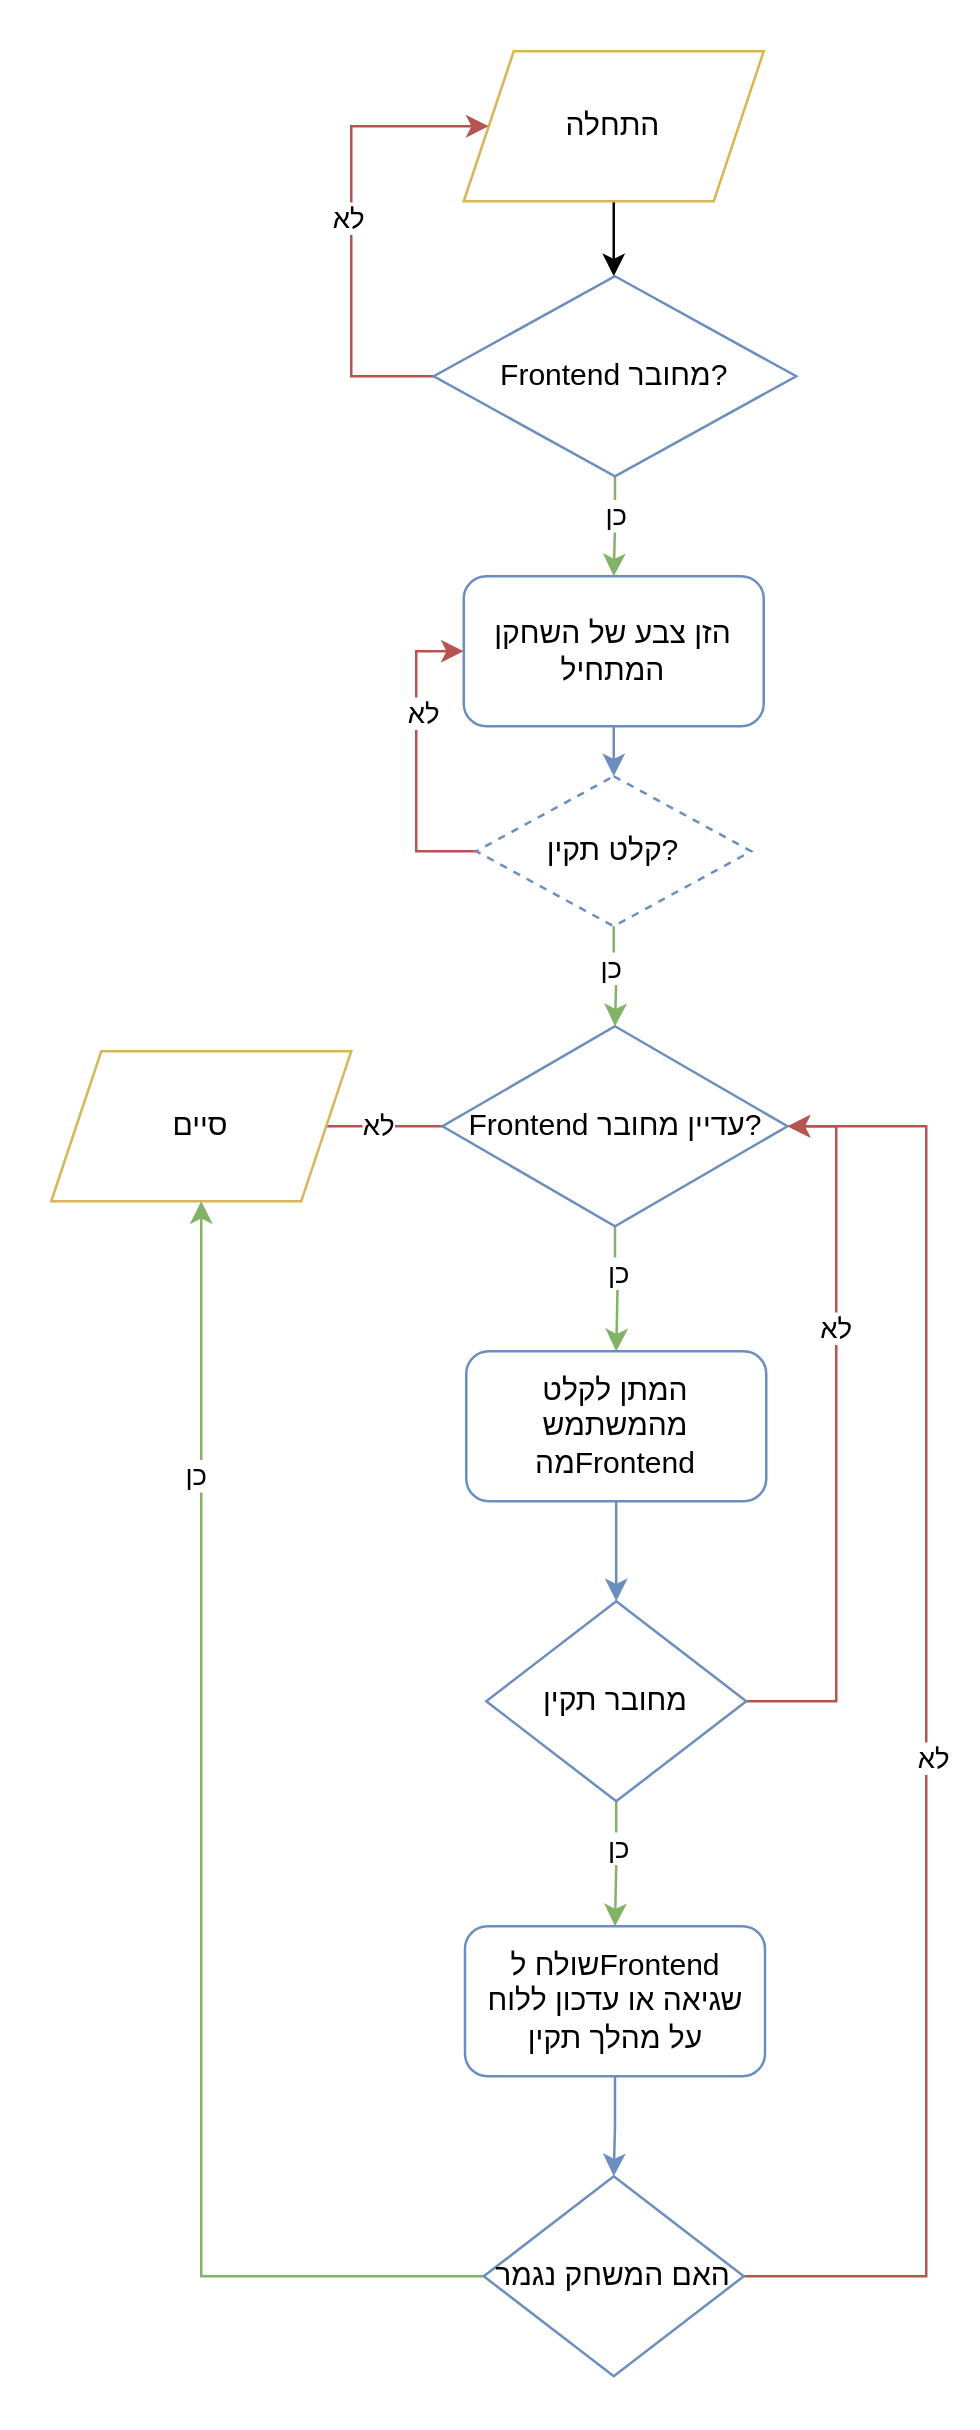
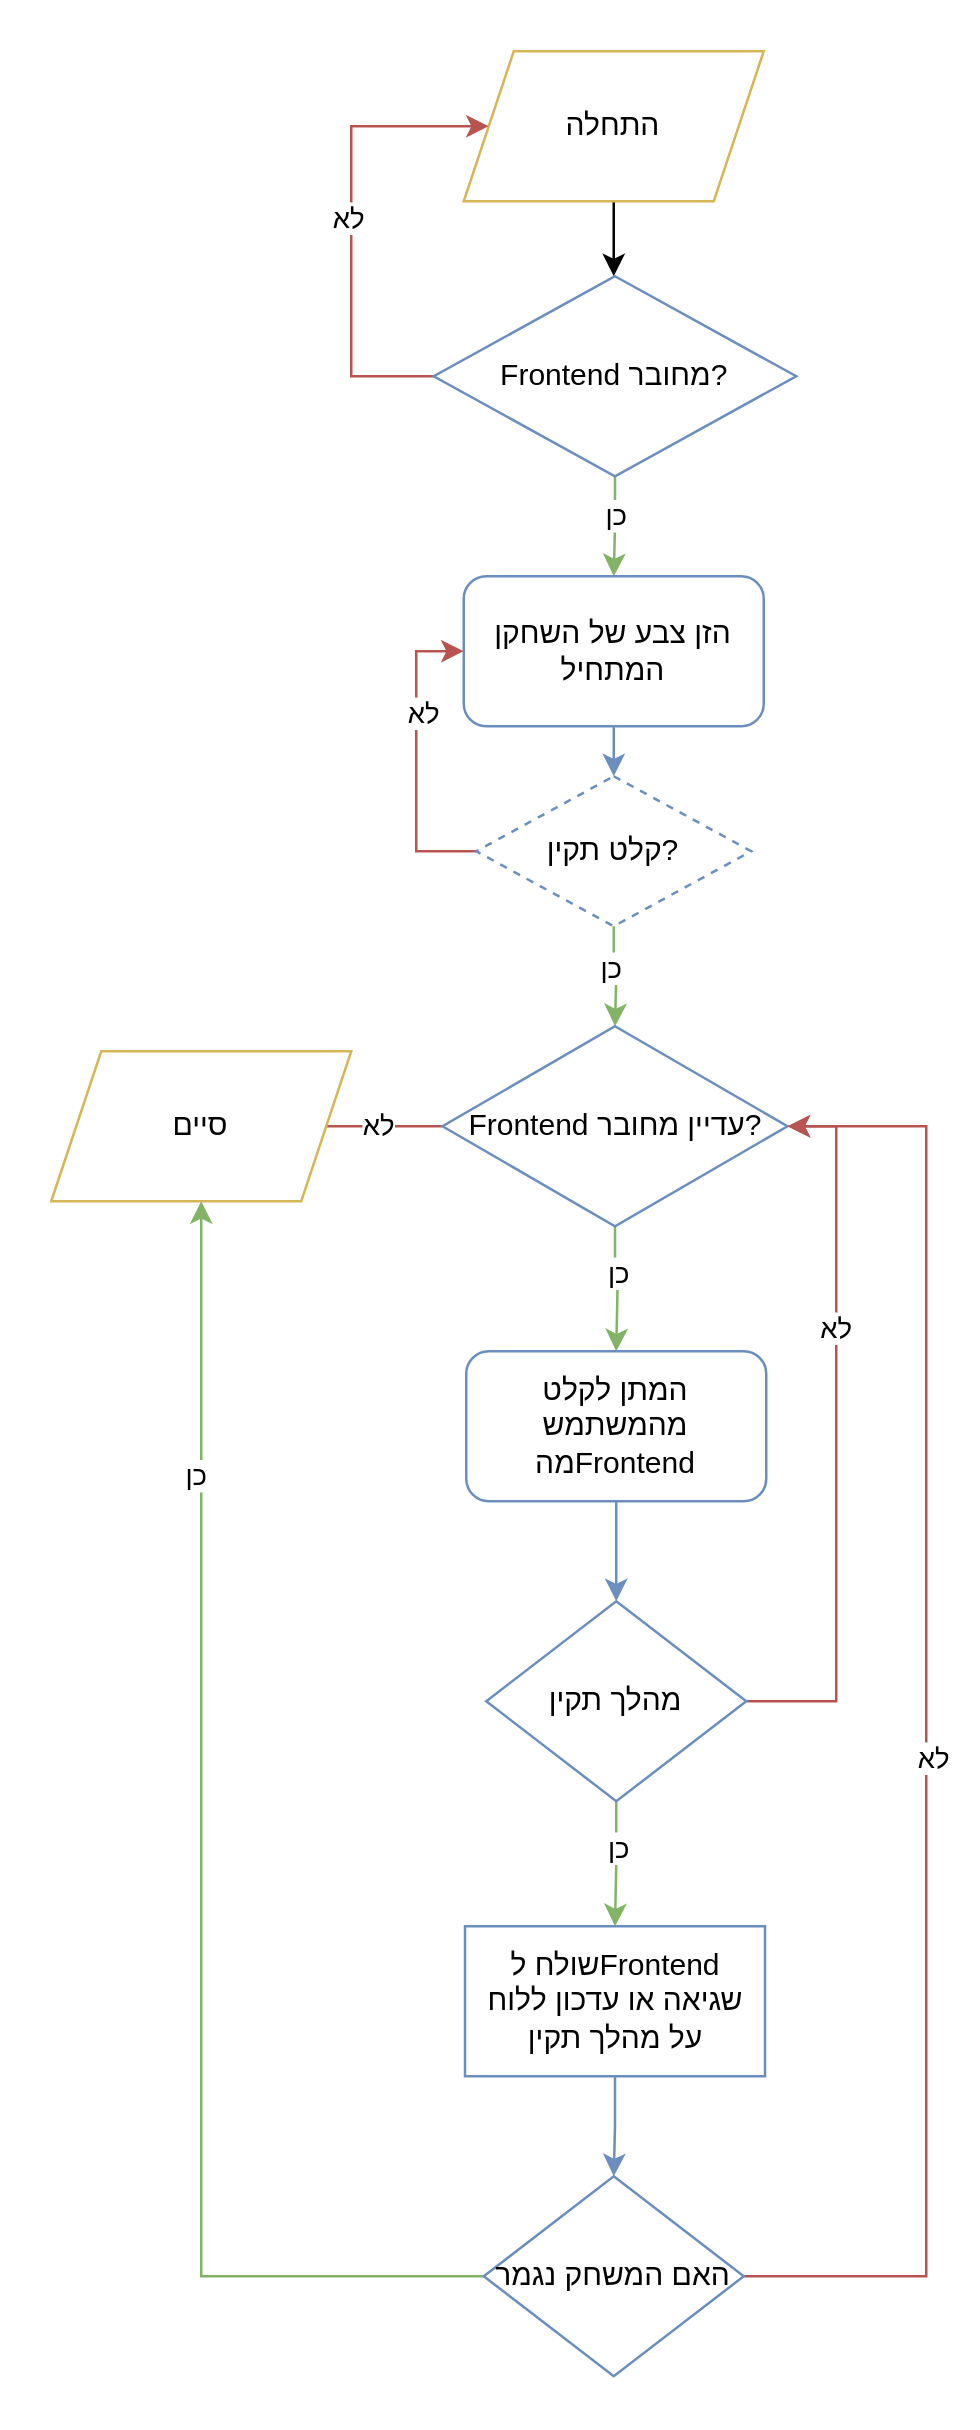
  <mxCell id="0" />
  <mxCell id="1" parent="0" />
  <mxCell id="2" value="" style="edgeStyle=orthogonalEdgeStyle;rounded=0;orthogonalLoop=1;jettySize=auto;html=1;" edge="1" parent="1" source="3"><mxGeometry relative="1" as="geometry"><mxPoint x="245" y="110" as="targetPoint" /></mxGeometry></mxCell>
  <mxCell id="3" value="התחלה" style="shape=parallelogram;perimeter=parallelogramPerimeter;whiteSpace=wrap;html=1;fixedSize=1;fillColor=none;strokeColor=#d6b656;" vertex="1" parent="1"><mxGeometry x="185" y="20" width="120" height="60" as="geometry" /></mxCell>
  <mxCell id="4" style="edgeStyle=orthogonalEdgeStyle;rounded=0;orthogonalLoop=1;jettySize=auto;html=1;entryX=0;entryY=0.5;entryDx=0;entryDy=0;fillColor=#f8cecc;strokeColor=#b85450;" edge="1" parent="1" source="8" target="3"><mxGeometry relative="1" as="geometry"><Array as="points"><mxPoint x="140" y="150" /><mxPoint x="140" y="50" /></Array></mxGeometry></mxCell>
  <mxCell id="5" value="לא" style="edgeLabel;html=1;align=center;verticalAlign=middle;resizable=0;points=[];" vertex="1" connectable="0" parent="4"><mxGeometry x="0.034" y="2" relative="1" as="geometry"><mxPoint as="offset" /></mxGeometry></mxCell>
  <mxCell id="6" value="" style="edgeStyle=orthogonalEdgeStyle;rounded=0;orthogonalLoop=1;jettySize=auto;html=1;fillColor=#d5e8d4;strokeColor=#82b366;" edge="1" parent="1" source="8" target="10"><mxGeometry relative="1" as="geometry" /></mxCell>
  <mxCell id="7" value="כן" style="edgeLabel;html=1;align=center;verticalAlign=middle;resizable=0;points=[];" vertex="1" connectable="0" parent="6"><mxGeometry x="-0.276" relative="1" as="geometry"><mxPoint as="offset" /></mxGeometry></mxCell>
  <mxCell id="8" value="Frontend מחובר?" style="rhombus;whiteSpace=wrap;html=1;fillColor=none;strokeColor=#6c8ebf;" vertex="1" parent="1"><mxGeometry x="173" y="110" width="145" height="80" as="geometry" /></mxCell>
  <mxCell id="9" style="edgeStyle=orthogonalEdgeStyle;rounded=0;orthogonalLoop=1;jettySize=auto;html=1;exitX=0.5;exitY=1;exitDx=0;exitDy=0;entryX=0.5;entryY=0;entryDx=0;entryDy=0;fillColor=#dae8fc;strokeColor=#6c8ebf;" edge="1" parent="1" source="10" target="15"><mxGeometry relative="1" as="geometry"><mxPoint x="400" y="270" as="targetPoint" /></mxGeometry></mxCell>
  <mxCell id="10" value="הזן צבע של השחקן המתחיל" style="rounded=1;whiteSpace=wrap;html=1;fillColor=none;strokeColor=#6c8ebf;" vertex="1" parent="1"><mxGeometry x="185" y="230" width="120" height="60" as="geometry" /></mxCell>
  <mxCell id="11" style="edgeStyle=orthogonalEdgeStyle;rounded=0;orthogonalLoop=1;jettySize=auto;html=1;entryX=0;entryY=0.5;entryDx=0;entryDy=0;fillColor=#f8cecc;strokeColor=#b85450;exitX=0;exitY=0.5;exitDx=0;exitDy=0;" edge="1" parent="1" source="15" target="10"><mxGeometry relative="1" as="geometry"><Array as="points"><mxPoint x="166" y="340" /><mxPoint x="166" y="260" /></Array></mxGeometry></mxCell>
  <mxCell id="12" value="לא" style="edgeLabel;html=1;align=center;verticalAlign=middle;resizable=0;points=[];" vertex="1" connectable="0" parent="11"><mxGeometry x="0.295" y="-2" relative="1" as="geometry"><mxPoint as="offset" /></mxGeometry></mxCell>
  <mxCell id="13" style="edgeStyle=orthogonalEdgeStyle;rounded=0;orthogonalLoop=1;jettySize=auto;html=1;entryX=0.5;entryY=0;entryDx=0;entryDy=0;fillColor=#d5e8d4;strokeColor=#82b366;" edge="1" parent="1" source="15"><mxGeometry relative="1" as="geometry"><mxPoint x="245.5" y="410" as="targetPoint" /></mxGeometry></mxCell>
  <mxCell id="14" value="כן" style="edgeLabel;html=1;align=center;verticalAlign=middle;resizable=0;points=[];" vertex="1" connectable="0" parent="13"><mxGeometry x="-0.229" y="-2" relative="1" as="geometry"><mxPoint as="offset" /></mxGeometry></mxCell>
  <mxCell id="15" value="קלט תקין?" style="rhombus;whiteSpace=wrap;html=1;fillColor=none;strokeColor=#6c8ebf;dashed=1;" vertex="1" parent="1"><mxGeometry x="190" y="310" width="110" height="60" as="geometry" /></mxCell>
  <mxCell id="16" value="" style="edgeStyle=orthogonalEdgeStyle;rounded=0;orthogonalLoop=1;jettySize=auto;html=1;fillColor=#f8cecc;strokeColor=#b85450;endArrow=none;" edge="1" parent="1" source="20" target="21"><mxGeometry relative="1" as="geometry" /></mxCell>
  <mxCell id="17" value="לא" style="edgeLabel;html=1;align=center;verticalAlign=middle;resizable=0;points=[];" vertex="1" connectable="0" parent="16"><mxGeometry x="0.217" y="-1" relative="1" as="geometry"><mxPoint as="offset" /></mxGeometry></mxCell>
  <mxCell id="18" style="edgeStyle=orthogonalEdgeStyle;rounded=0;orthogonalLoop=1;jettySize=auto;html=1;fillColor=#d5e8d4;strokeColor=#82b366;" edge="1" parent="1" source="20"><mxGeometry relative="1" as="geometry"><mxPoint x="246" y="540" as="targetPoint" /></mxGeometry></mxCell>
  <mxCell id="19" value="כן" style="edgeLabel;html=1;align=center;verticalAlign=middle;resizable=0;points=[];" vertex="1" connectable="0" parent="18"><mxGeometry x="-0.281" y="1" relative="1" as="geometry"><mxPoint as="offset" /></mxGeometry></mxCell>
  <mxCell id="20" value="Frontend עדיין מחובר?" style="rhombus;whiteSpace=wrap;html=1;fillColor=none;strokeColor=#6c8ebf;" vertex="1" parent="1"><mxGeometry x="176.5" y="410" width="138" height="80" as="geometry" /></mxCell>
  <mxCell id="21" value="סיים" style="shape=parallelogram;perimeter=parallelogramPerimeter;whiteSpace=wrap;html=1;fixedSize=1;fillColor=none;strokeColor=#d6b656;" vertex="1" parent="1"><mxGeometry x="20" y="420" width="120" height="60" as="geometry" /></mxCell>
  <mxCell id="22" value="" style="edgeStyle=orthogonalEdgeStyle;rounded=0;orthogonalLoop=1;jettySize=auto;html=1;fillColor=#dae8fc;strokeColor=#6c8ebf;" edge="1" parent="1" source="23" target="29"><mxGeometry relative="1" as="geometry" /></mxCell>
  <mxCell id="23" value="המתן לקלט מהמשתמש מהFrontend" style="rounded=1;whiteSpace=wrap;html=1;fillColor=none;strokeColor=#6c8ebf;" vertex="1" parent="1"><mxGeometry x="186" y="540" width="120" height="60" as="geometry" /></mxCell>
  <mxCell id="24" style="edgeStyle=orthogonalEdgeStyle;rounded=0;orthogonalLoop=1;jettySize=auto;html=1;exitX=0.5;exitY=1;exitDx=0;exitDy=0;" edge="1" parent="1" source="23" target="23"><mxGeometry relative="1" as="geometry" /></mxCell>
  <mxCell id="25" style="edgeStyle=orthogonalEdgeStyle;rounded=0;orthogonalLoop=1;jettySize=auto;html=1;entryX=1;entryY=0.5;entryDx=0;entryDy=0;exitX=1;exitY=0.5;exitDx=0;exitDy=0;fillColor=#f8cecc;strokeColor=#b85450;" edge="1" parent="1" source="29" target="20"><mxGeometry relative="1" as="geometry"><mxPoint x="300" y="680" as="sourcePoint" /><Array as="points"><mxPoint x="334" y="680" /><mxPoint x="334" y="450" /></Array></mxGeometry></mxCell>
  <mxCell id="26" value="לא" style="edgeLabel;html=1;align=center;verticalAlign=middle;resizable=0;points=[];" vertex="1" connectable="0" parent="25"><mxGeometry x="0.3" y="1" relative="1" as="geometry"><mxPoint as="offset" /></mxGeometry></mxCell>
  <mxCell id="27" value="" style="edgeStyle=orthogonalEdgeStyle;rounded=0;orthogonalLoop=1;jettySize=auto;html=1;fillColor=#d5e8d4;strokeColor=#82b366;" edge="1" parent="1" source="29" target="31"><mxGeometry relative="1" as="geometry" /></mxCell>
  <mxCell id="28" value="כן" style="edgeLabel;html=1;align=center;verticalAlign=middle;resizable=0;points=[];" vertex="1" connectable="0" parent="27"><mxGeometry x="-0.292" relative="1" as="geometry"><mxPoint as="offset" /></mxGeometry></mxCell>
- <mxCell id="29" value="מחובר תקין" style="rhombus;whiteSpace=wrap;html=1;fillColor=none;strokeColor=#6c8ebf;" vertex="1" parent="1"><mxGeometry x="194" y="640" width="104" height="80" as="geometry" /></mxCell>
+ <mxCell id="29" value="מהלך תקין" style="rhombus;whiteSpace=wrap;html=1;fillColor=none;strokeColor=#6c8ebf;" vertex="1" parent="1"><mxGeometry x="194" y="640" width="104" height="80" as="geometry" /></mxCell>
  <mxCell id="30" value="" style="edgeStyle=orthogonalEdgeStyle;rounded=0;orthogonalLoop=1;jettySize=auto;html=1;fillColor=#dae8fc;strokeColor=#6c8ebf;" edge="1" parent="1" source="31" target="36"><mxGeometry relative="1" as="geometry" /></mxCell>
- <mxCell id="31" value="שולח לFrontend שגיאה או עדכון ללוח על מהלך תקין" style="rounded=1;whiteSpace=wrap;html=1;fillColor=none;strokeColor=#6c8ebf;" vertex="1" parent="1"><mxGeometry x="185.5" y="770" width="120" height="60" as="geometry" /></mxCell>
+ <mxCell id="31" value="שולח לFrontend שגיאה או עדכון ללוח על מהלך תקין" style="whiteSpace=wrap;html=1;fillColor=none;strokeColor=#6c8ebf;rounded=0;" vertex="1" parent="1"><mxGeometry x="185.5" y="770" width="120" height="60" as="geometry" /></mxCell>
  <mxCell id="32" style="edgeStyle=orthogonalEdgeStyle;rounded=0;orthogonalLoop=1;jettySize=auto;html=1;entryX=1;entryY=0.5;entryDx=0;entryDy=0;fillColor=#f8cecc;strokeColor=#b85450;" edge="1" parent="1" source="36" target="20"><mxGeometry relative="1" as="geometry"><Array as="points"><mxPoint x="370" y="910" /><mxPoint x="370" y="450" /></Array></mxGeometry></mxCell>
  <mxCell id="33" value="לא" style="edgeLabel;html=1;align=center;verticalAlign=middle;resizable=0;points=[];" vertex="1" connectable="0" parent="32"><mxGeometry x="-0.046" y="-2" relative="1" as="geometry"><mxPoint as="offset" /></mxGeometry></mxCell>
  <mxCell id="34" style="edgeStyle=orthogonalEdgeStyle;rounded=0;orthogonalLoop=1;jettySize=auto;html=1;entryX=0.5;entryY=1;entryDx=0;entryDy=0;fillColor=#d5e8d4;strokeColor=#82b366;" edge="1" parent="1" source="36" target="21"><mxGeometry relative="1" as="geometry" /></mxCell>
  <mxCell id="35" value="כן" style="edgeLabel;html=1;align=center;verticalAlign=middle;resizable=0;points=[];" vertex="1" connectable="0" parent="34"><mxGeometry x="0.598" y="3" relative="1" as="geometry"><mxPoint as="offset" /></mxGeometry></mxCell>
  <mxCell id="36" value="האם המשחק נגמר" style="rhombus;whiteSpace=wrap;html=1;strokeColor=#6c8ebf;fillColor=none;" vertex="1" parent="1"><mxGeometry x="193" y="870" width="104" height="80" as="geometry" /></mxCell>
